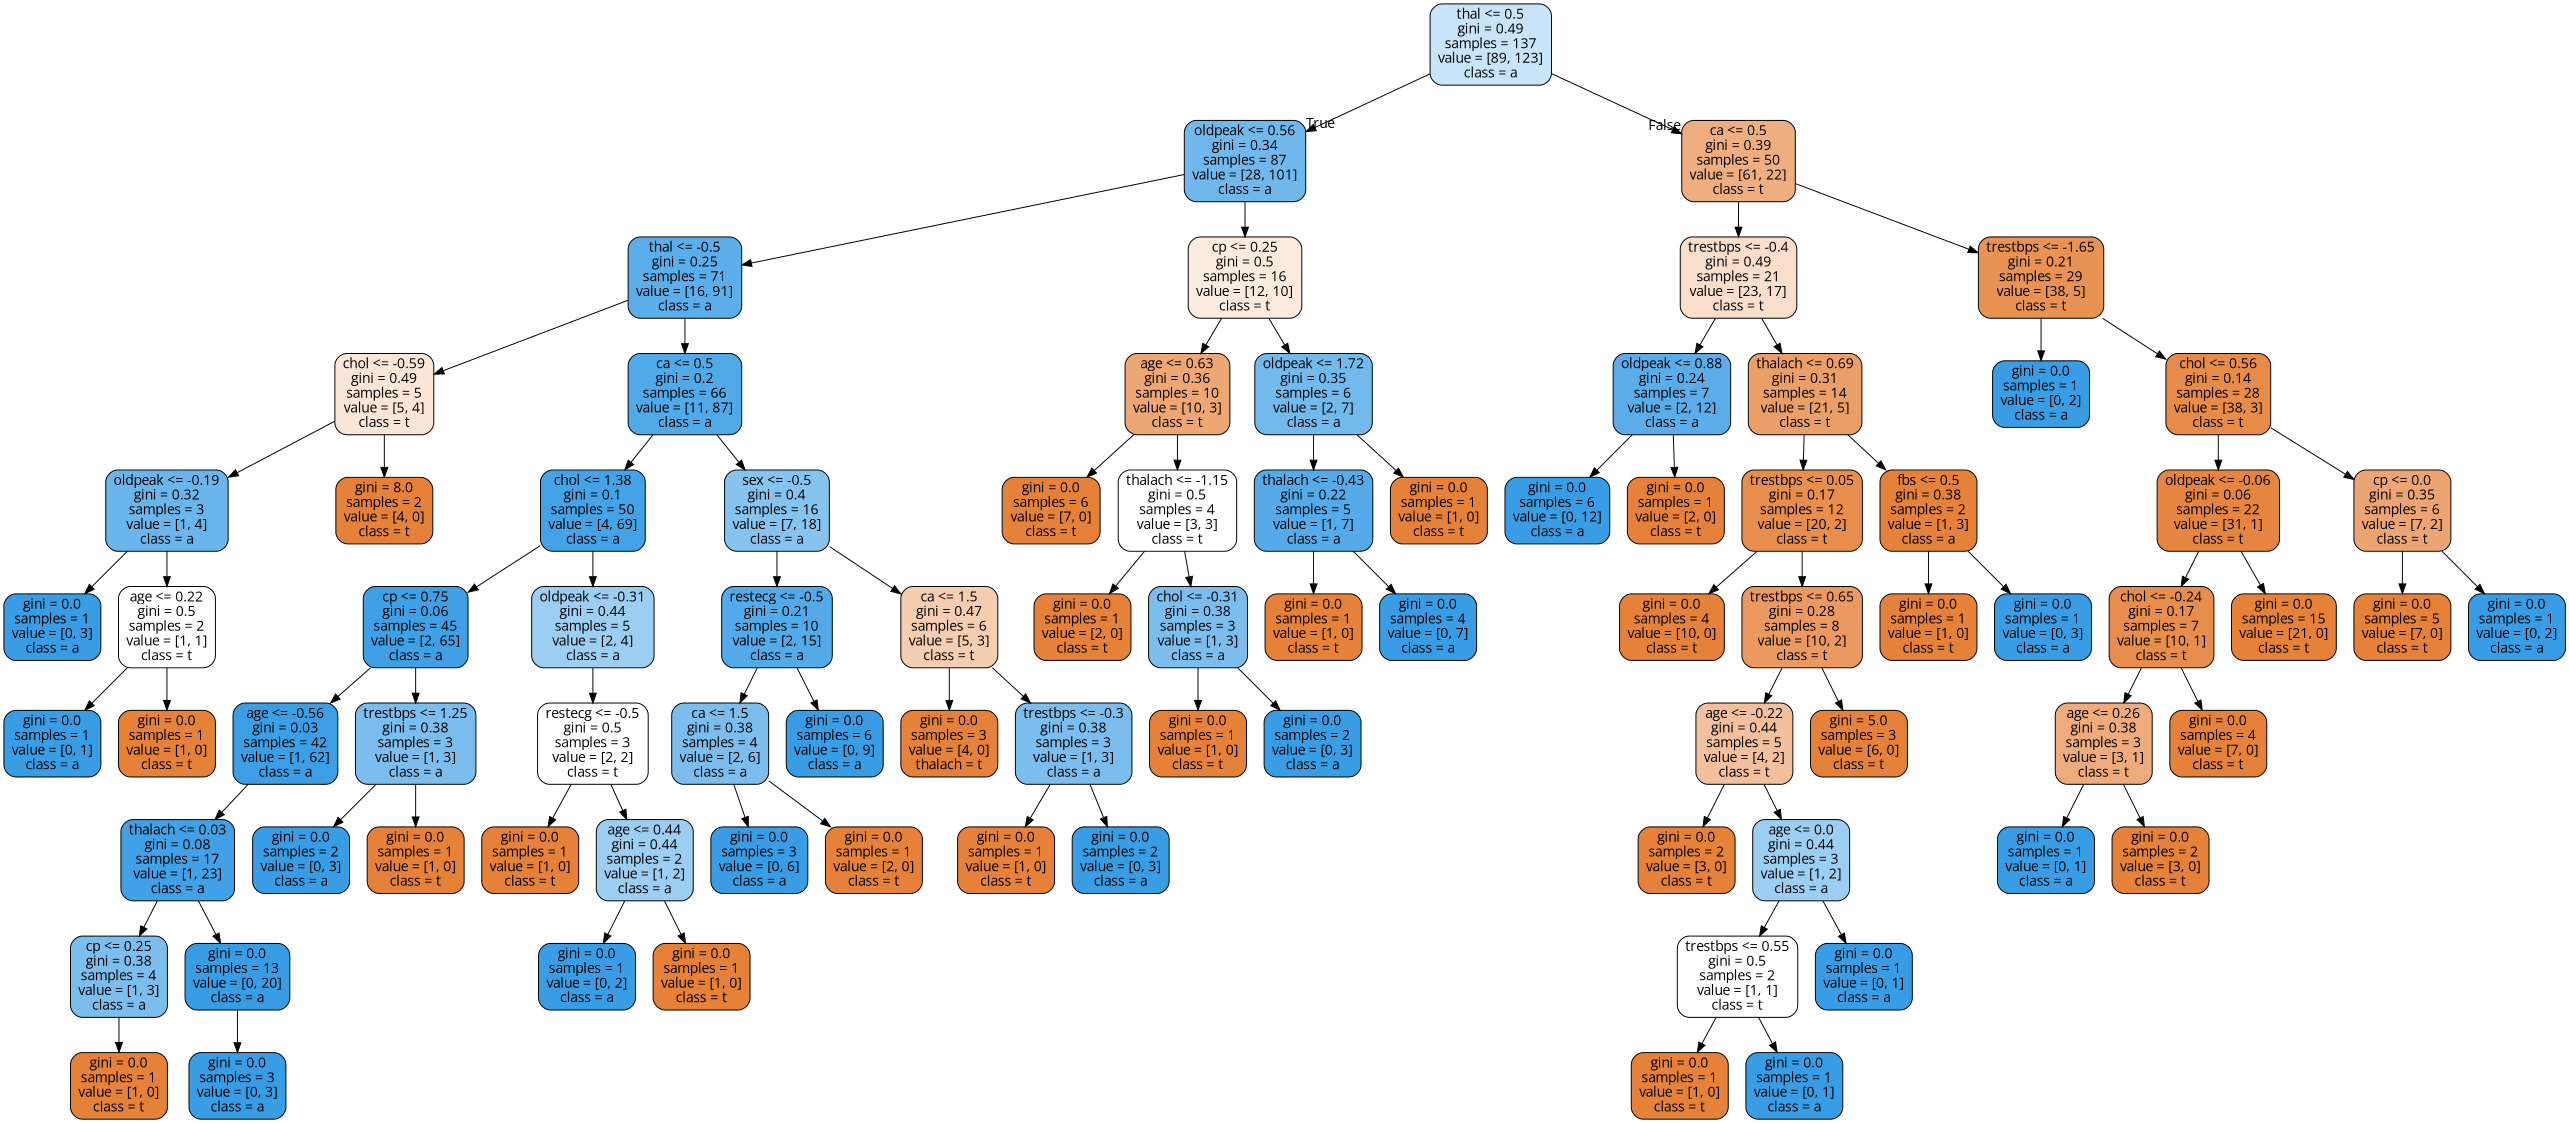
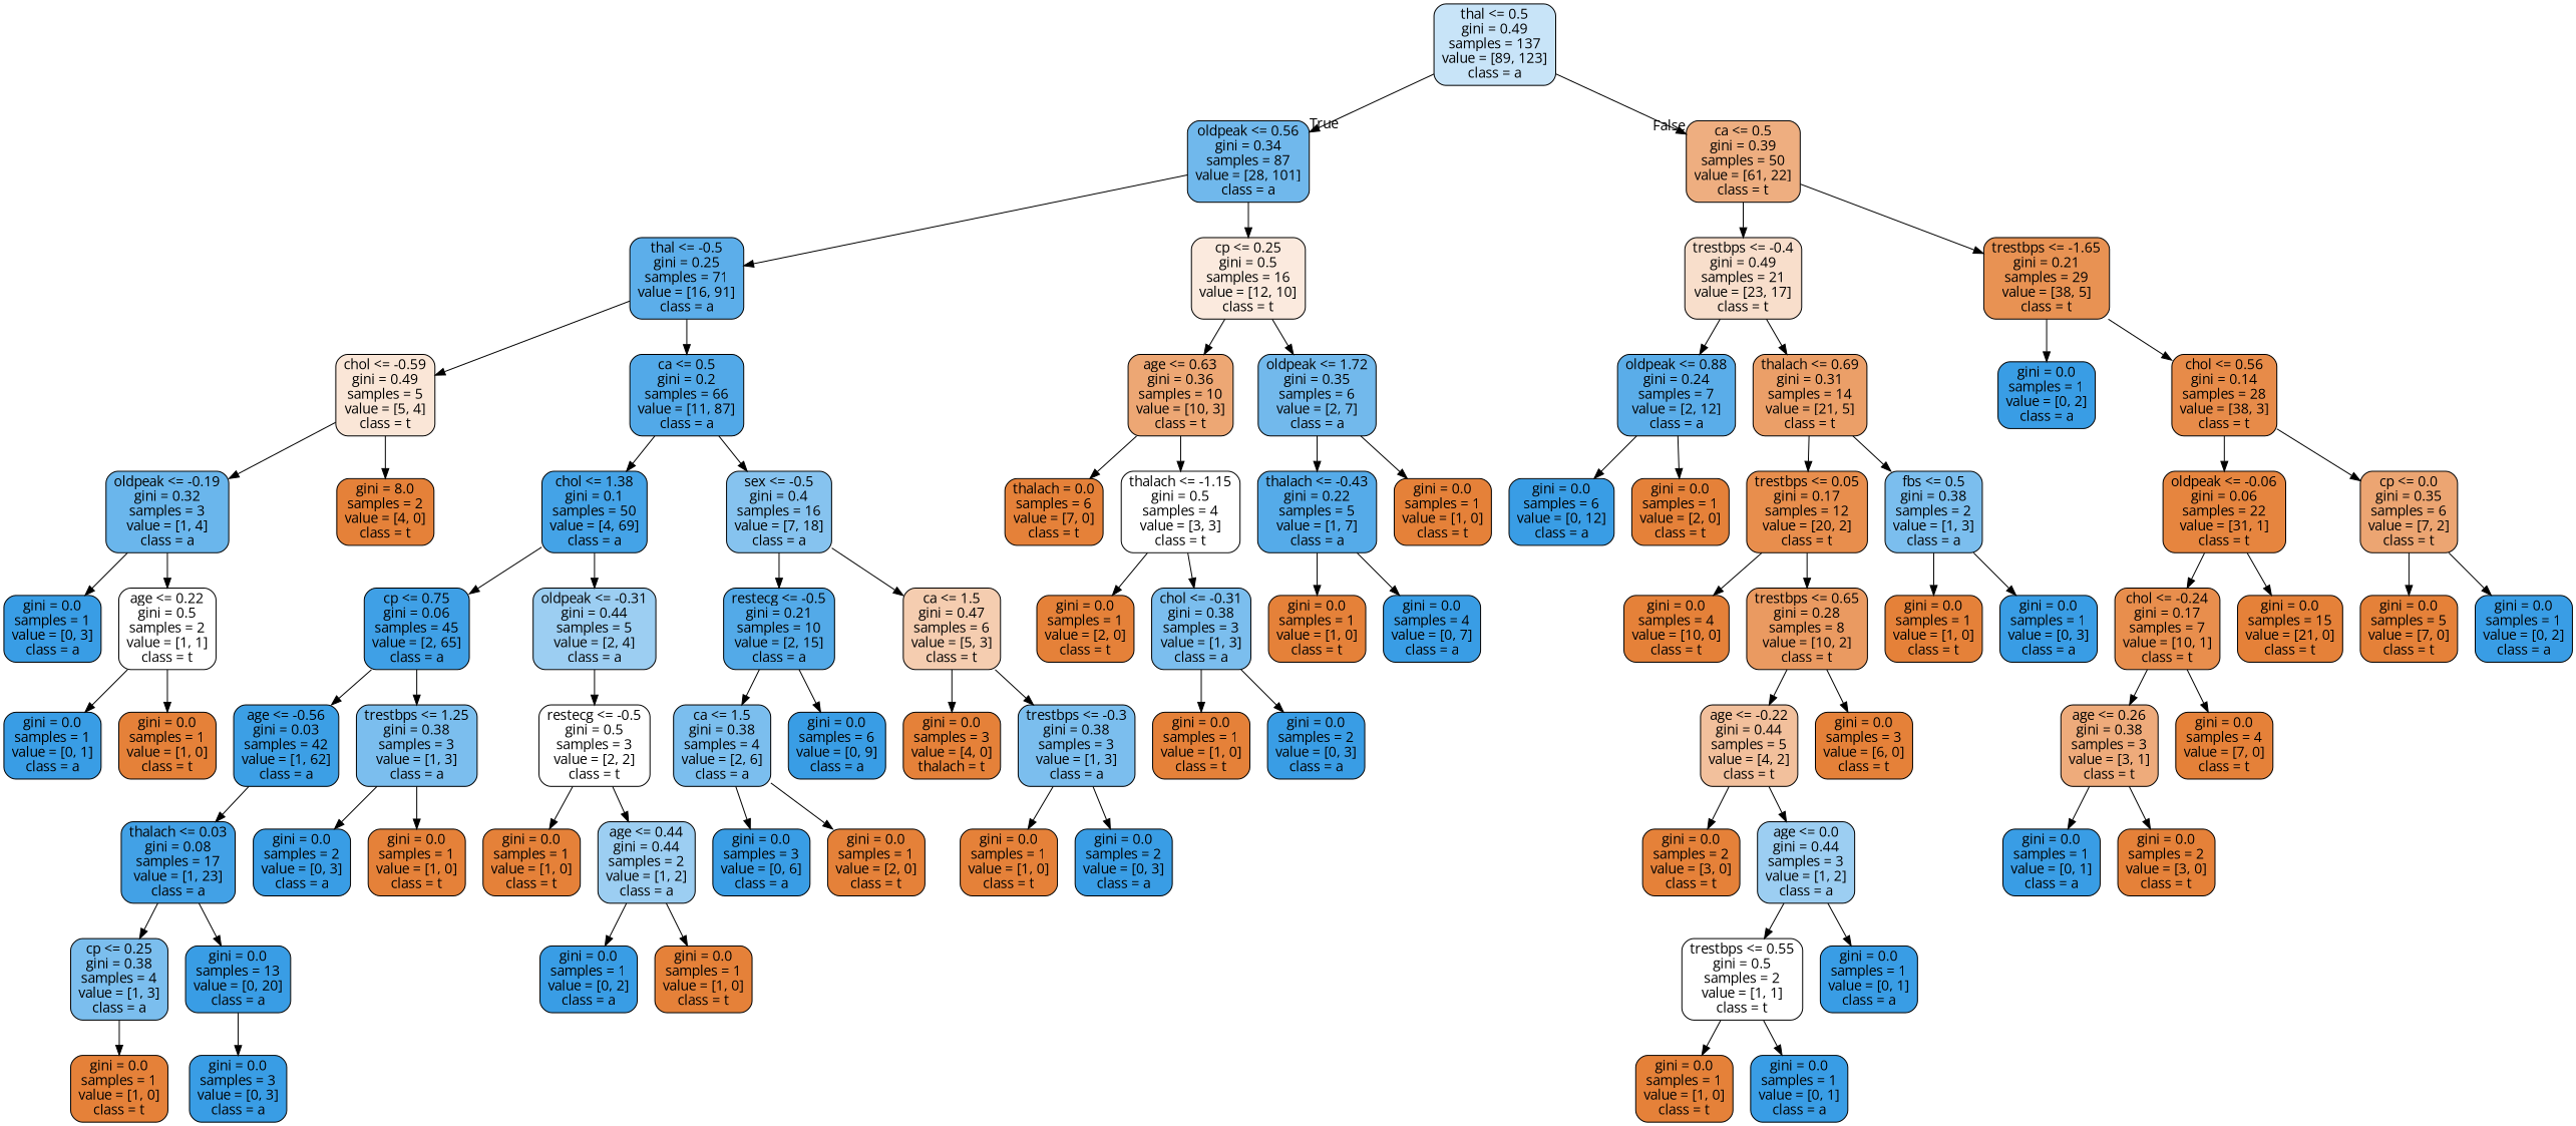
  digraph {
    fontname="Open Sans"
    node [color=black fillcolor="#e58139" fontname="Open Sans" shape=box style="filled, rounded"]
    edge [fontname="Open Sans"]
    n1 [fillcolor="#c8e4f8" label="thal <= 0.5\ngini = 0.49\nsamples = 137\nvalue = [89, 123]\nclass = a"]
    n2 [fillcolor="#70b8ec" label="oldpeak <= 0.56\ngini = 0.34\nsamples = 87\nvalue = [28, 101]\nclass = a"]
    n3 [fillcolor="#eeae80" label="ca <= 0.5\ngini = 0.39\nsamples = 50\nvalue = [61, 22]\nclass = t"]
    n4 [fillcolor="#5caeea" label="thal <= -0.5\ngini = 0.25\nsamples = 71\nvalue = [16, 91]\nclass = a"]
    n5 [fillcolor="#fbeade" label="cp <= 0.25\ngini = 0.5\nsamples = 16\nvalue = [12, 10]\nclass = t"]
    n6 [fillcolor="#f8decb" label="trestbps <= -0.4\ngini = 0.49\nsamples = 21\nvalue = [23, 17]\nclass = t"]
    n7 [fillcolor="#e89253" label="trestbps <= -1.65\ngini = 0.21\nsamples = 29\nvalue = [38, 5]\nclass = t"]
    n8 [fillcolor="#fae6d7" label="chol <= -0.59\ngini = 0.49\nsamples = 5\nvalue = [5, 4]\nclass = t"]
    n9 [fillcolor="#52a9e8" label="ca <= 0.5\ngini = 0.2\nsamples = 66\nvalue = [11, 87]\nclass = a"]
    n10 [fillcolor="#eda774" label="age <= 0.63\ngini = 0.36\nsamples = 10\nvalue = [10, 3]\nclass = t"]
    n11 [fillcolor="#72b9ec" label="oldpeak <= 1.72\ngini = 0.35\nsamples = 6\nvalue = [2, 7]\nclass = a"]
    n12 [fillcolor="#6ab6ec" label="oldpeak <= -0.19\ngini = 0.32\nsamples = 3\nvalue = [1, 4]\nclass = a"]
    n13 [label="gini = 8.0\nsamples = 2\nvalue = [4, 0]\nclass = t"]
    n14 [fillcolor="#44a3e7" label="chol <= 1.38\ngini = 0.1\nsamples = 50\nvalue = [4, 69]\nclass = a"]
    n15 [fillcolor="#86c3ef" label="sex <= -0.5\ngini = 0.4\nsamples = 16\nvalue = [7, 18]\nclass = a"]
    n16 [fillcolor="#399de5" label="gini = 0.0\nsamples = 1\nvalue = [0, 3]\nclass = a"]
    n17 [fillcolor="#ffffff" label="age <= 0.22\ngini = 0.5\nsamples = 2\nvalue = [1, 1]\nclass = t"]
    n18 [fillcolor="#399de5" label="gini = 0.0\nsamples = 1\nvalue = [0, 1]\nclass = a"]
    n19 [label="gini = 0.0\nsamples = 1\nvalue = [1, 0]\nclass = t"]
    n20 [fillcolor="#3fa0e6" label="cp <= 0.75\ngini = 0.06\nsamples = 45\nvalue = [2, 65]\nclass = a"]
    n21 [fillcolor="#9ccef2" label="oldpeak <= -0.31\ngini = 0.44\nsamples = 5\nvalue = [2, 4]\nclass = a"]
    n22 [fillcolor="#53aae8" label="restecg <= -0.5\ngini = 0.21\nsamples = 10\nvalue = [2, 15]\nclass = a"]
    n23 [fillcolor="#f5cdb0" label="ca <= 1.5\ngini = 0.47\nsamples = 6\nvalue = [5, 3]\nclass = t"]
    n24 [fillcolor="#3c9fe5" label="age <= -0.56\ngini = 0.03\nsamples = 42\nvalue = [1, 62]\nclass = a"]
    n25 [fillcolor="#7bbeee" label="trestbps <= 1.25\ngini = 0.38\nsamples = 3\nvalue = [1, 3]\nclass = a"]
    n26 [fillcolor="#ffffff" label="restecg <= -0.5\ngini = 0.5\nsamples = 3\nvalue = [2, 2]\nclass = t"]
    n27 [fillcolor="#42a1e6" label="thalach <= 0.03\ngini = 0.08\nsamples = 17\nvalue = [1, 23]\nclass = a"]
    n28 [fillcolor="#399de5" label="gini = 0.0\nsamples = 2\nvalue = [0, 3]\nclass = a"]
    n29 [label="gini = 0.0\nsamples = 1\nvalue = [1, 0]\nclass = t"]
    n30 [fillcolor="#7bbeee" label="cp <= 0.25\ngini = 0.38\nsamples = 4\nvalue = [1, 3]\nclass = a"]
    n31 [fillcolor="#399de5" label="gini = 0.0\nsamples = 13\nvalue = [0, 20]\nclass = a"]
    n32 [label="gini = 0.0\nsamples = 1\nvalue = [1, 0]\nclass = t"]
    n33 [fillcolor="#399de5" label="gini = 0.0\nsamples = 3\nvalue = [0, 3]\nclass = a"]
    n34 [label="gini = 0.0\nsamples = 1\nvalue = [1, 0]\nclass = t"]
    n35 [fillcolor="#9ccef2" label="age <= 0.44\ngini = 0.44\nsamples = 2\nvalue = [1, 2]\nclass = a"]
    n36 [fillcolor="#399de5" label="gini = 0.0\nsamples = 1\nvalue = [0, 2]\nclass = a"]
    n37 [label="gini = 0.0\nsamples = 1\nvalue = [1, 0]\nclass = t"]
    n38 [fillcolor="#7bbeee" label="ca <= 1.5\ngini = 0.38\nsamples = 4\nvalue = [2, 6]\nclass = a"]
    n39 [fillcolor="#399de5" label="gini = 0.0\nsamples = 6\nvalue = [0, 9]\nclass = a"]
    n40 [label="gini = 0.0\nsamples = 3\nvalue = [4, 0]\nthalach = t"]
    n41 [fillcolor="#7bbeee" label="trestbps <= -0.3\ngini = 0.38\nsamples = 3\nvalue = [1, 3]\nclass = a"]
    n42 [fillcolor="#399de5" label="gini = 0.0\nsamples = 3\nvalue = [0, 6]\nclass = a"]
    n43 [label="gini = 0.0\nsamples = 1\nvalue = [2, 0]\nclass = t"]
    n44 [label="gini = 0.0\nsamples = 1\nvalue = [1, 0]\nclass = t"]
    n45 [fillcolor="#399de5" label="gini = 0.0\nsamples = 2\nvalue = [0, 3]\nclass = a"]
-   n46 [label="gini = 0.0\nsamples = 6\nvalue = [7, 0]\nclass = t"]
+   n46 [label="thalach = 0.0\nsamples = 6\nvalue = [7, 0]\nclass = t"]
    n47 [fillcolor="#ffffff" label="thalach <= -1.15\ngini = 0.5\nsamples = 4\nvalue = [3, 3]\nclass = t"]
    n48 [fillcolor="#55abe9" label="thalach <= -0.43\ngini = 0.22\nsamples = 5\nvalue = [1, 7]\nclass = a"]
    n49 [label="gini = 0.0\nsamples = 1\nvalue = [1, 0]\nclass = t"]
    n50 [label="gini = 0.0\nsamples = 1\nvalue = [2, 0]\nclass = t"]
    n51 [fillcolor="#7bbeee" label="chol <= -0.31\ngini = 0.38\nsamples = 3\nvalue = [1, 3]\nclass = a"]
    n52 [label="gini = 0.0\nsamples = 1\nvalue = [1, 0]\nclass = t"]
    n53 [fillcolor="#399de5" label="gini = 0.0\nsamples = 2\nvalue = [0, 3]\nclass = a"]
    n54 [label="gini = 0.0\nsamples = 1\nvalue = [1, 0]\nclass = t"]
    n55 [fillcolor="#399de5" label="gini = 0.0\nsamples = 4\nvalue = [0, 7]\nclass = a"]
    n56 [fillcolor="#5aade9" label="oldpeak <= 0.88\ngini = 0.24\nsamples = 7\nvalue = [2, 12]\nclass = a"]
    n57 [fillcolor="#eb9f68" label="thalach <= 0.69\ngini = 0.31\nsamples = 14\nvalue = [21, 5]\nclass = t"]
    n58 [fillcolor="#399de5" label="gini = 0.0\nsamples = 1\nvalue = [0, 2]\nclass = a"]
    n59 [fillcolor="#e78b49" label="chol <= 0.56\ngini = 0.14\nsamples = 28\nvalue = [38, 3]\nclass = t"]
    n60 [fillcolor="#399de5" label="gini = 0.0\nsamples = 6\nvalue = [0, 12]\nclass = a"]
    n61 [label="gini = 0.0\nsamples = 1\nvalue = [2, 0]\nclass = t"]
    n62 [fillcolor="#e88e4d" label="trestbps <= 0.05\ngini = 0.17\nsamples = 12\nvalue = [20, 2]\nclass = t"]
-   n63 [label="fbs <= 0.5\ngini = 0.38\nsamples = 2\nvalue = [1, 3]\nclass = a"]
+   n63 [fillcolor="#7bbeee" label="fbs <= 0.5\ngini = 0.38\nsamples = 2\nvalue = [1, 3]\nclass = a"]
    n64 [label="gini = 0.0\nsamples = 4\nvalue = [10, 0]\nclass = t"]
    n65 [fillcolor="#ea9a61" label="trestbps <= 0.65\ngini = 0.28\nsamples = 8\nvalue = [10, 2]\nclass = t"]
    n66 [label="gini = 0.0\nsamples = 1\nvalue = [1, 0]\nclass = t"]
    n67 [fillcolor="#399de5" label="gini = 0.0\nsamples = 1\nvalue = [0, 3]\nclass = a"]
    n68 [fillcolor="#f2c09c" label="age <= -0.22\ngini = 0.44\nsamples = 5\nvalue = [4, 2]\nclass = t"]
-   n69 [label="gini = 5.0\nsamples = 3\nvalue = [6, 0]\nclass = t"]
+   n69 [label="gini = 0.0\nsamples = 3\nvalue = [6, 0]\nclass = t"]
    n70 [label="gini = 0.0\nsamples = 2\nvalue = [3, 0]\nclass = t"]
    n71 [fillcolor="#9ccef2" label="age <= 0.0\ngini = 0.44\nsamples = 3\nvalue = [1, 2]\nclass = a"]
    n72 [fillcolor="#ffffff" label="trestbps <= 0.55\ngini = 0.5\nsamples = 2\nvalue = [1, 1]\nclass = t"]
    n73 [fillcolor="#399de5" label="gini = 0.0\nsamples = 1\nvalue = [0, 1]\nclass = a"]
    n74 [label="gini = 0.0\nsamples = 1\nvalue = [1, 0]\nclass = t"]
    n75 [fillcolor="#399de5" label="gini = 0.0\nsamples = 1\nvalue = [0, 1]\nclass = a"]
    n76 [fillcolor="#e6853f" label="oldpeak <= -0.06\ngini = 0.06\nsamples = 22\nvalue = [31, 1]\nclass = t"]
    n77 [fillcolor="#eca572" label="cp <= 0.0\ngini = 0.35\nsamples = 6\nvalue = [7, 2]\nclass = t"]
    n78 [fillcolor="#e88e4d" label="chol <= -0.24\ngini = 0.17\nsamples = 7\nvalue = [10, 1]\nclass = t"]
    n79 [label="gini = 0.0\nsamples = 15\nvalue = [21, 0]\nclass = t"]
    n80 [label="gini = 0.0\nsamples = 5\nvalue = [7, 0]\nclass = t"]
    n81 [fillcolor="#399de5" label="gini = 0.0\nsamples = 1\nvalue = [0, 2]\nclass = a"]
    n82 [fillcolor="#eeab7b" label="age <= 0.26\ngini = 0.38\nsamples = 3\nvalue = [3, 1]\nclass = t"]
    n83 [label="gini = 0.0\nsamples = 4\nvalue = [7, 0]\nclass = t"]
    n84 [fillcolor="#399de5" label="gini = 0.0\nsamples = 1\nvalue = [0, 1]\nclass = a"]
    n85 [label="gini = 0.0\nsamples = 2\nvalue = [3, 0]\nclass = t"]
    n1 -> n2 [headlabel=True labelangle=45 labeldistance=2.5]
    n1 -> n3 [headlabel=False labelangle=-45 labeldistance=2.5]
    n2 -> n4
    n2 -> n5
    n3 -> n6
    n3 -> n7
    n4 -> n8
    n4 -> n9
    n5 -> n10
    n5 -> n11
    n6 -> n56
    n6 -> n57
    n7 -> n58
    n7 -> n59
    n8 -> n12
    n8 -> n13
    n9 -> n14
    n9 -> n15
    n10 -> n46
    n10 -> n47
    n11 -> n48
    n11 -> n49
    n12 -> n16
    n12 -> n17
    n14 -> n20
    n14 -> n21
    n15 -> n22
    n15 -> n23
    n17 -> n18
    n17 -> n19
    n20 -> n24
    n20 -> n25
    n21 -> n26
    n22 -> n38
    n22 -> n39
    n23 -> n40
    n23 -> n41
    n24 -> n27
    n25 -> n28
    n25 -> n29
    n26 -> n34
    n26 -> n35
    n27 -> n30
    n27 -> n31
    n30 -> n32
    n31 -> n33
    n35 -> n36
    n35 -> n37
    n38 -> n42
    n38 -> n43
    n41 -> n44
    n41 -> n45
    n47 -> n50
    n47 -> n51
    n48 -> n54
    n48 -> n55
    n51 -> n52
    n51 -> n53
    n56 -> n60
    n56 -> n61
    n57 -> n62
    n57 -> n63
    n59 -> n76
    n59 -> n77
    n62 -> n64
    n62 -> n65
    n63 -> n66
    n63 -> n67
    n65 -> n68
    n65 -> n69
    n68 -> n70
    n68 -> n71
    n71 -> n72
    n71 -> n73
    n72 -> n74
    n72 -> n75
    n76 -> n78
    n76 -> n79
    n77 -> n80
    n77 -> n81
    n78 -> n82
    n78 -> n83
    n82 -> n84
    n82 -> n85
  }
